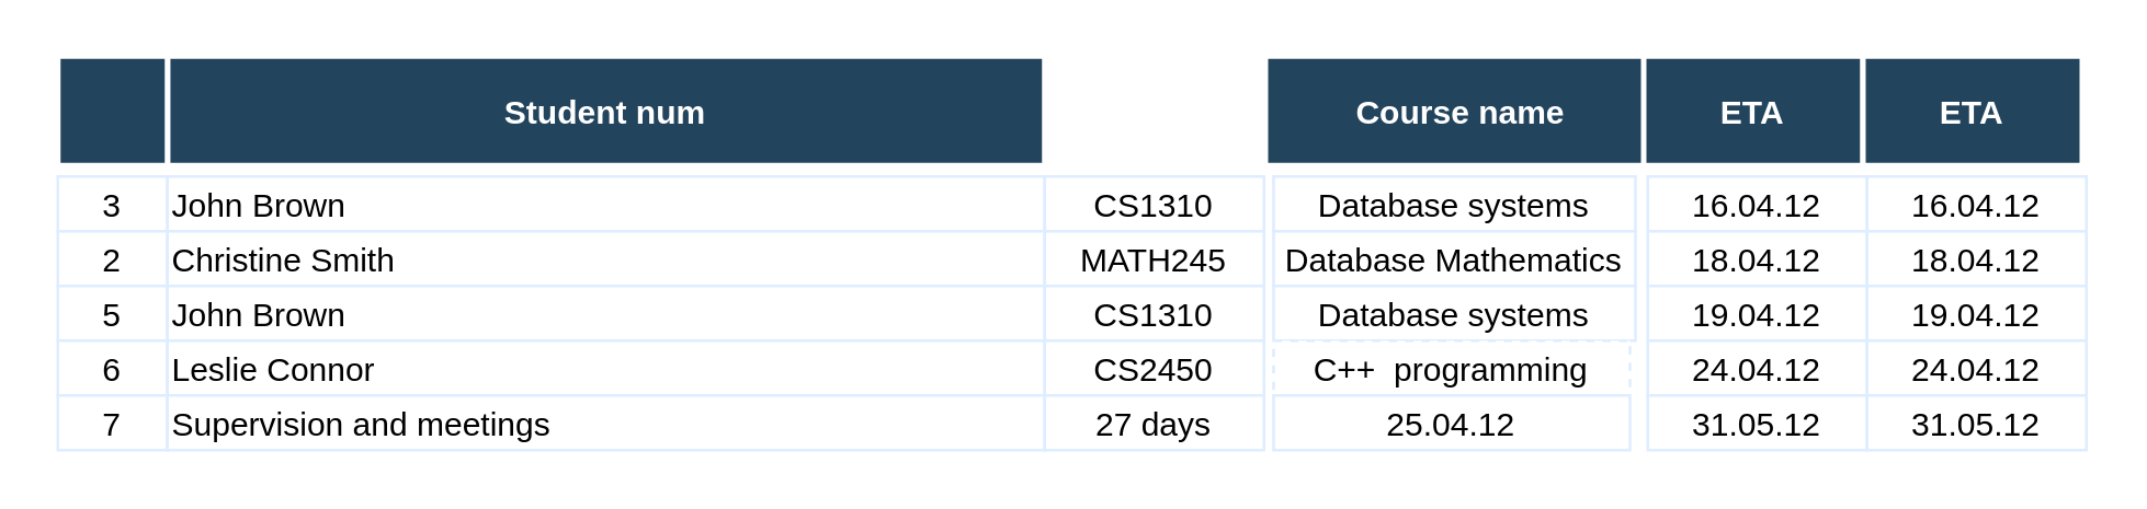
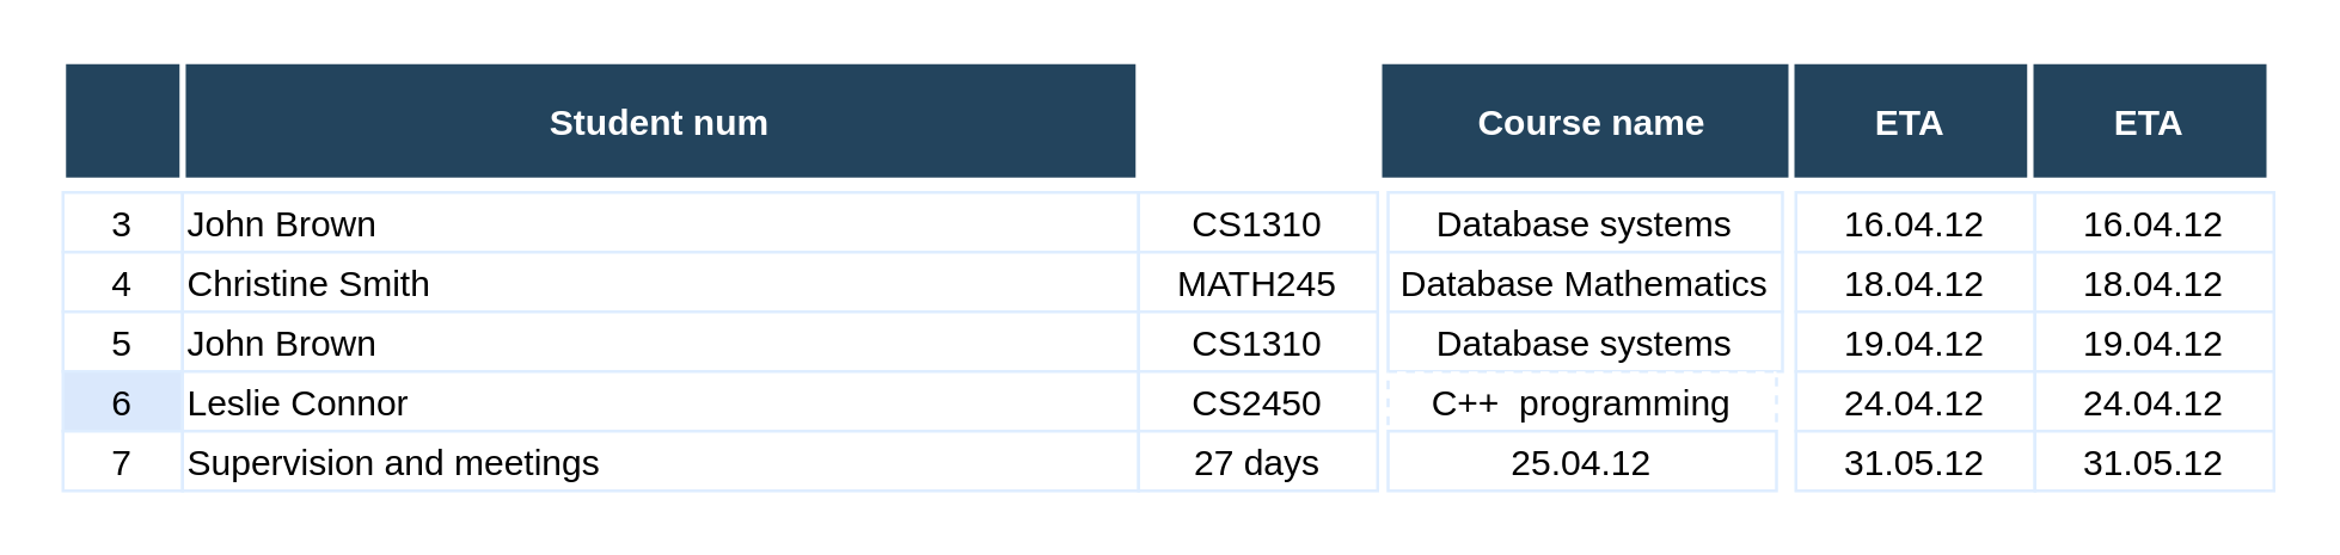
  <mxCell id="0" />
  <mxCell id="1" parent="0" />
  <mxCell id="2" value="3" style="strokeColor=#DEEDFF" parent="1" vertex="1"><mxGeometry x="20.5" y="64" width="40" height="20" as="geometry" /></mxCell>
  <mxCell id="3" value="John Brown" style="align=left;strokeColor=#DEEDFF" parent="1" vertex="1"><mxGeometry x="60.5" y="64" width="320.0" height="20.0" as="geometry" /></mxCell>
  <mxCell id="4" value="CS1310" style="strokeColor=#DEEDFF" parent="1" vertex="1"><mxGeometry x="380.5" y="64" width="80.0" height="20" as="geometry" /></mxCell>
  <mxCell id="5" value="Database systems" style="strokeColor=#DEEDFF" parent="1" vertex="1"><mxGeometry x="464" y="64" width="132" height="20" as="geometry" /></mxCell>
  <mxCell id="6" value="16.04.12" style="strokeColor=#DEEDFF" parent="1" vertex="1"><mxGeometry x="600.5" y="64" width="80.0" height="20" as="geometry" /></mxCell>
- <mxCell id="7" value="2" style="strokeColor=#DEEDFF" parent="1" vertex="1"><mxGeometry x="20.5" y="84" width="40" height="20" as="geometry" /></mxCell>
+ <mxCell id="7" value="4" style="strokeColor=#DEEDFF" parent="1" vertex="1"><mxGeometry x="20.5" y="84" width="40" height="20" as="geometry" /></mxCell>
  <mxCell id="8" value="Christine Smith" style="align=left;strokeColor=#DEEDFF" parent="1" vertex="1"><mxGeometry x="60.5" y="84" width="320" height="20" as="geometry" /></mxCell>
  <mxCell id="9" value="MATH245" style="strokeColor=#DEEDFF" parent="1" vertex="1"><mxGeometry x="380.5" y="84" width="80.0" height="20" as="geometry" /></mxCell>
  <mxCell id="10" value="Database Mathematics" style="strokeColor=#DEEDFF" parent="1" vertex="1"><mxGeometry x="464" y="84" width="132" height="20" as="geometry" /></mxCell>
  <mxCell id="11" value="18.04.12" style="strokeColor=#DEEDFF" parent="1" vertex="1"><mxGeometry x="600.5" y="84" width="80.0" height="20" as="geometry" /></mxCell>
  <mxCell id="12" value="5" style="strokeColor=#DEEDFF" parent="1" vertex="1"><mxGeometry x="20.5" y="104" width="40" height="20" as="geometry" /></mxCell>
  <mxCell id="13" value="John Brown" style="align=left;strokeColor=#DEEDFF" parent="1" vertex="1"><mxGeometry x="60.5" y="104" width="320.0" height="20" as="geometry" /></mxCell>
  <mxCell id="14" value="CS1310" style="strokeColor=#DEEDFF" parent="1" vertex="1"><mxGeometry x="380.5" y="104" width="80.0" height="20" as="geometry" /></mxCell>
  <mxCell id="15" value="Database systems" style="strokeColor=#DEEDFF" parent="1" vertex="1"><mxGeometry x="464" y="104" width="132" height="20" as="geometry" /></mxCell>
  <mxCell id="16" value="19.04.12" style="strokeColor=#DEEDFF" parent="1" vertex="1"><mxGeometry x="600.5" y="104" width="80.0" height="20" as="geometry" /></mxCell>
- <mxCell id="17" value="6" style="strokeColor=#DEEDFF" parent="1" vertex="1"><mxGeometry x="20.5" y="124" width="40" height="20" as="geometry" /></mxCell>
+ <mxCell id="17" value="6" style="strokeColor=#DEEDFF;fillColor=#dae8fc;" parent="1" vertex="1"><mxGeometry x="20.5" y="124" width="40" height="20" as="geometry" /></mxCell>
  <mxCell id="18" value="Leslie Connor" style="align=left;strokeColor=#DEEDFF" parent="1" vertex="1"><mxGeometry x="60.5" y="124" width="320.0" height="20" as="geometry" /></mxCell>
  <mxCell id="19" value="CS2450" style="strokeColor=#DEEDFF" parent="1" vertex="1"><mxGeometry x="380.5" y="124" width="80.0" height="20" as="geometry" /></mxCell>
  <mxCell id="20" value="C++  programming" style="strokeColor=#DEEDFF;dashed=1;" parent="1" vertex="1"><mxGeometry x="464" y="124" width="130" height="20" as="geometry" /></mxCell>
  <mxCell id="21" value="24.04.12" style="strokeColor=#DEEDFF" parent="1" vertex="1"><mxGeometry x="600.5" y="124" width="80.0" height="20" as="geometry" /></mxCell>
  <mxCell id="22" value="7" style="strokeColor=#DEEDFF" parent="1" vertex="1"><mxGeometry x="20.5" y="144" width="40" height="20" as="geometry" /></mxCell>
  <mxCell id="23" value="Supervision and meetings" style="align=left;strokeColor=#DEEDFF" parent="1" vertex="1"><mxGeometry x="60.5" y="144" width="320.0" height="20" as="geometry" /></mxCell>
  <mxCell id="24" value="27 days" style="strokeColor=#DEEDFF" parent="1" vertex="1"><mxGeometry x="380.5" y="144" width="80.0" height="20" as="geometry" /></mxCell>
  <mxCell id="25" value="25.04.12" style="strokeColor=#DEEDFF" parent="1" vertex="1"><mxGeometry x="464" y="144" width="130" height="20" as="geometry" /></mxCell>
  <mxCell id="26" value="31.05.12" style="strokeColor=#DEEDFF" parent="1" vertex="1"><mxGeometry x="600.5" y="144" width="80.0" height="20" as="geometry" /></mxCell>
  <mxCell id="27" value="Student num" style="fillColor=#23445D;strokeColor=#FFFFFF;strokeWidth=2;fontColor=#FFFFFF;fontStyle=1" parent="1" vertex="1"><mxGeometry x="60.5" y="20" width="320" height="40" as="geometry" /></mxCell>
  <mxCell id="28" value="" style="fillColor=#23445D;strokeColor=#FFFFFF;strokeWidth=2;fontColor=#FFFFFF;fontStyle=1" parent="1" vertex="1"><mxGeometry x="20.5" y="20" width="40" height="40" as="geometry" /></mxCell>
  <mxCell id="29" value="Course name" style="fillColor=#23445D;strokeColor=#FFFFFF;strokeWidth=2;fontColor=#FFFFFF;fontStyle=1" parent="1" vertex="1"><mxGeometry x="461" y="20" width="143" height="40" as="geometry" /></mxCell>
  <mxCell id="30" value="ETA" style="fillColor=#23445D;strokeColor=#FFFFFF;strokeWidth=2;fontColor=#FFFFFF;fontStyle=1" parent="1" vertex="1"><mxGeometry x="599" y="20" width="80.0" height="40.0" as="geometry" /></mxCell>
  <mxCell id="31" value="16.04.12" style="strokeColor=#DEEDFF" vertex="1" parent="1"><mxGeometry x="680.5" y="64" width="80.0" height="20" as="geometry" /></mxCell>
  <mxCell id="32" value="18.04.12" style="strokeColor=#DEEDFF" vertex="1" parent="1"><mxGeometry x="680.5" y="84" width="80.0" height="20" as="geometry" /></mxCell>
  <mxCell id="33" value="19.04.12" style="strokeColor=#DEEDFF" vertex="1" parent="1"><mxGeometry x="680.5" y="104" width="80.0" height="20" as="geometry" /></mxCell>
  <mxCell id="34" value="24.04.12" style="strokeColor=#DEEDFF" vertex="1" parent="1"><mxGeometry x="680.5" y="124" width="80.0" height="20" as="geometry" /></mxCell>
  <mxCell id="35" value="31.05.12" style="strokeColor=#DEEDFF" vertex="1" parent="1"><mxGeometry x="680.5" y="144" width="80.0" height="20" as="geometry" /></mxCell>
  <mxCell id="36" value="ETA" style="fillColor=#23445D;strokeColor=#FFFFFF;strokeWidth=2;fontColor=#FFFFFF;fontStyle=1" vertex="1" parent="1"><mxGeometry x="679" y="20" width="80.0" height="40.0" as="geometry" /></mxCell>
